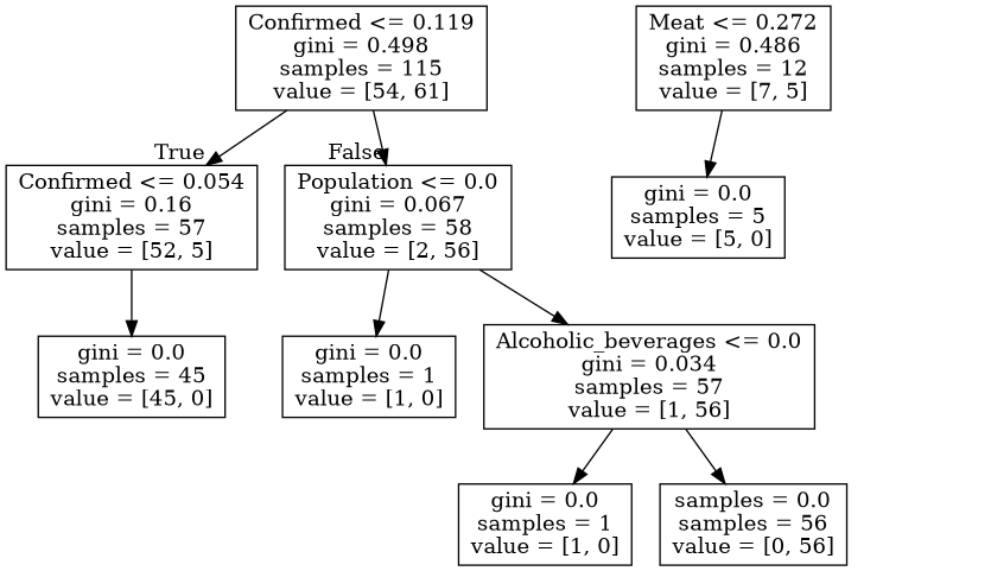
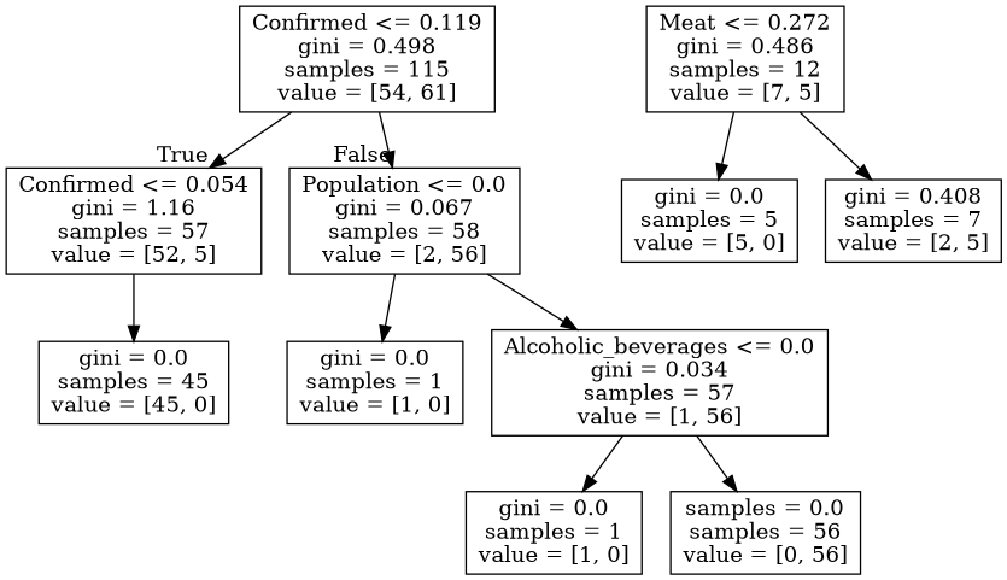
  digraph {
    node [shape=box]
    n1 [label="Confirmed <= 0.119\ngini = 0.498\nsamples = 115\nvalue = [54, 61]"]
-   n2 [label="Confirmed <= 0.054\ngini = 0.16\nsamples = 57\nvalue = [52, 5]"]
+   n2 [label="Confirmed <= 0.054\ngini = 1.16\nsamples = 57\nvalue = [52, 5]"]
    n3 [label="Population <= 0.0\ngini = 0.067\nsamples = 58\nvalue = [2, 56]"]
    n4 [label="gini = 0.0\nsamples = 45\nvalue = [45, 0]"]
    n5 [label="gini = 0.0\nsamples = 1\nvalue = [1, 0]"]
    n6 [label="Alcoholic_beverages <= 0.0\ngini = 0.034\nsamples = 57\nvalue = [1, 56]"]
    n7 [label="Meat <= 0.272\ngini = 0.486\nsamples = 12\nvalue = [7, 5]"]
    n8 [label="gini = 0.0\nsamples = 5\nvalue = [5, 0]"]
+   n9 [label="gini = 0.408\nsamples = 7\nvalue = [2, 5]"]
    n10 [label="gini = 0.0\nsamples = 1\nvalue = [1, 0]"]
    n11 [label="samples = 0.0\nsamples = 56\nvalue = [0, 56]"]
    n1 -> n2 [headlabel=True labelangle=45 labeldistance=2.5]
    n1 -> n3 [headlabel=False labelangle=-45 labeldistance=2.5]
    n2 -> n4
    n3 -> n5
    n3 -> n6
    n6 -> n10
    n6 -> n11
    n7 -> n8
+   n7 -> n9
  }
